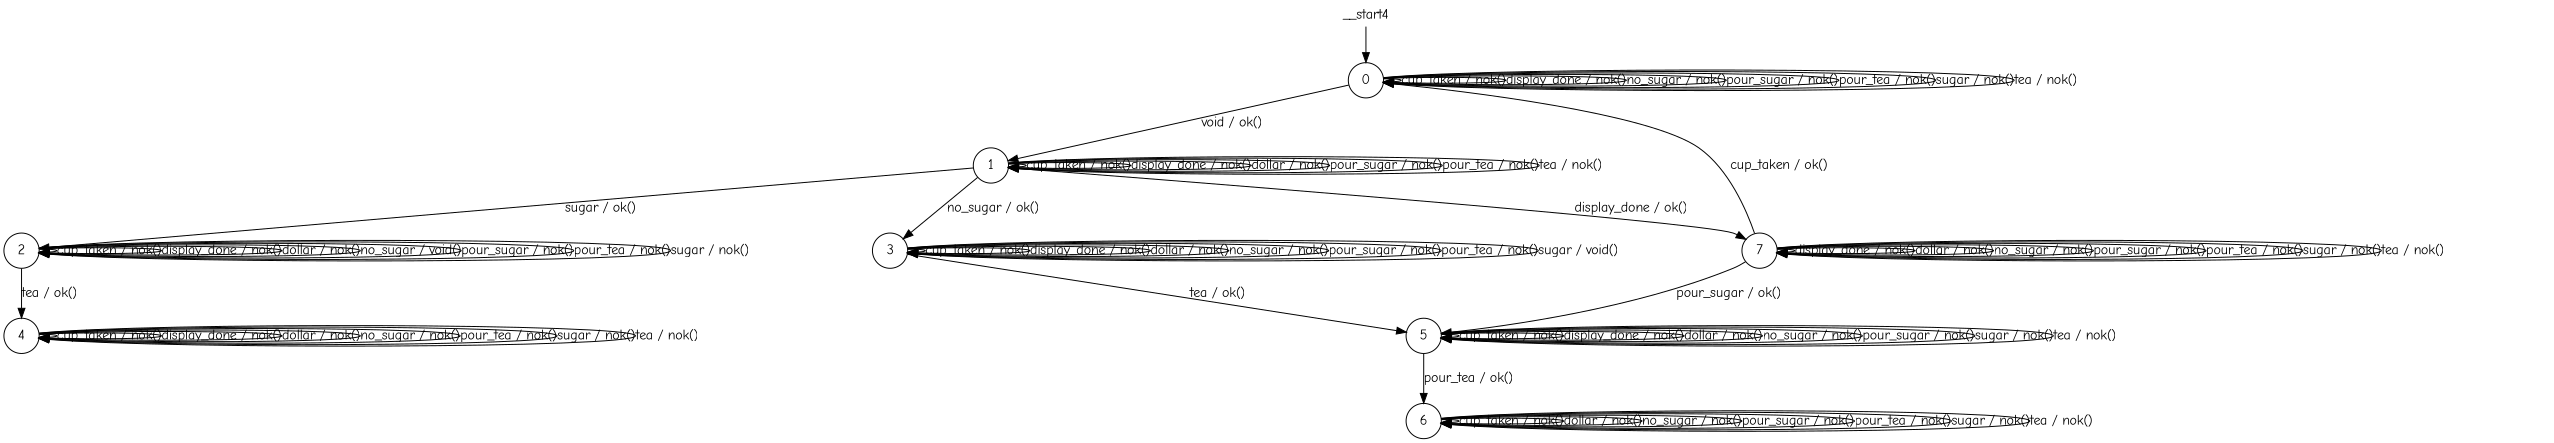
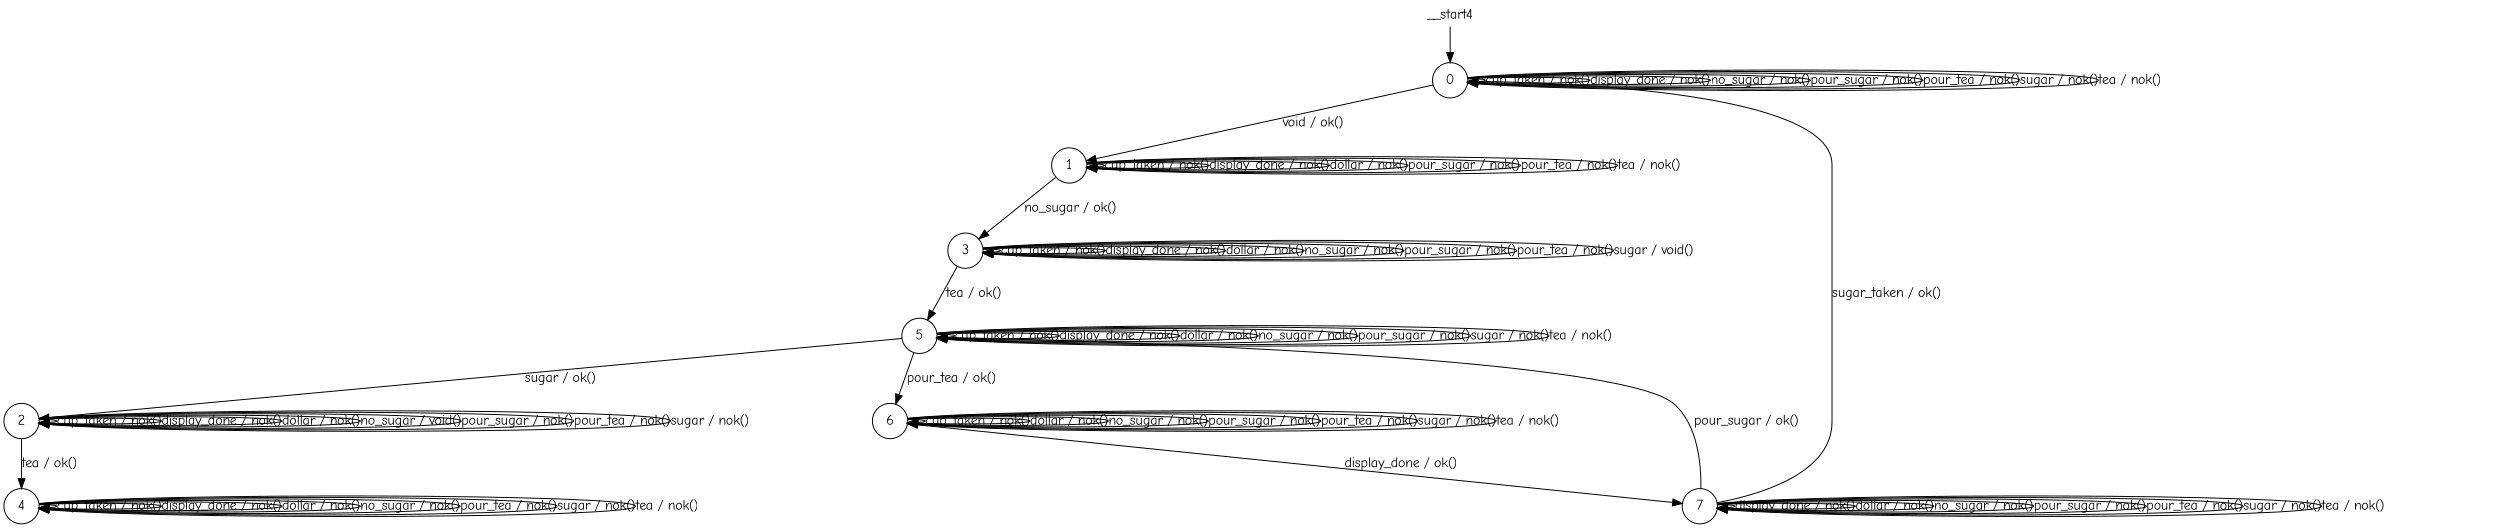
  digraph {
    fontname="Comic Neue"
    node [fontname="Comic Neue" shape=circle]
    edge [fontname="Comic Neue"]
    n1 [label=0]
    n2 [label=1]
    n3 [label=2]
    n4 [label=3]
    n5 [label=4]
    n6 [label=5]
    n7 [label=6]
    n8 [label=7]
    n9 [height=0 label=__start4 shape=none width=0]
    n1 -> n1 [label="cup_taken / nok()"]
    n1 -> n1 [label="display_done / nok()"]
    n1 -> n1 [label="no_sugar / nok()"]
    n1 -> n1 [label="pour_sugar / nok()"]
    n1 -> n1 [label="pour_tea / nok()"]
    n1 -> n1 [label="sugar / nok()"]
    n1 -> n1 [label="tea / nok()"]
    n1 -> n2 [label="void / ok()"]
    n2 -> n2 [label="cup_taken / nok()"]
    n2 -> n2 [label="display_done / nok()"]
    n2 -> n2 [label="dollar / nok()"]
    n2 -> n2 [label="pour_sugar / nok()"]
    n2 -> n2 [label="pour_tea / nok()"]
    n2 -> n2 [label="tea / nok()"]
-   n2 -> n3 [label="sugar / ok()"]
+   n6 -> n3 [label="sugar / ok()"]
    n2 -> n4 [label="no_sugar / ok()"]
    n3 -> n3 [label="cup_taken / nok()"]
    n3 -> n3 [label="display_done / nok()"]
    n3 -> n3 [label="dollar / nok()"]
    n3 -> n3 [label="no_sugar / void()"]
    n3 -> n3 [label="pour_sugar / nok()"]
    n3 -> n3 [label="pour_tea / nok()"]
    n3 -> n3 [label="sugar / nok()"]
    n3 -> n5 [label="tea / ok()"]
    n4 -> n4 [label="cup_taken / nok()"]
    n4 -> n4 [label="display_done / nok()"]
    n4 -> n4 [label="dollar / nok()"]
    n4 -> n4 [label="no_sugar / nok()"]
    n4 -> n4 [label="pour_sugar / nok()"]
    n4 -> n4 [label="pour_tea / nok()"]
    n4 -> n4 [label="sugar / void()"]
    n4 -> n6 [label="tea / ok()"]
    n5 -> n5 [label="cup_taken / nok()"]
    n5 -> n5 [label="display_done / nok()"]
    n5 -> n5 [label="dollar / nok()"]
    n5 -> n5 [label="no_sugar / nok()"]
    n5 -> n5 [label="pour_tea / nok()"]
    n5 -> n5 [label="sugar / nok()"]
    n5 -> n5 [label="tea / nok()"]
    n6 -> n6 [label="cup_taken / nok()"]
    n6 -> n6 [label="display_done / nok()"]
    n6 -> n6 [label="dollar / nok()"]
    n6 -> n6 [label="no_sugar / nok()"]
    n6 -> n6 [label="pour_sugar / nok()"]
    n6 -> n6 [label="sugar / nok()"]
    n6 -> n6 [label="tea / nok()"]
    n6 -> n7 [label="pour_tea / ok()"]
    n7 -> n7 [label="cup_taken / nok()"]
    n7 -> n7 [label="dollar / nok()"]
    n7 -> n7 [label="no_sugar / nok()"]
    n7 -> n7 [label="pour_sugar / nok()"]
    n7 -> n7 [label="pour_tea / nok()"]
    n7 -> n7 [label="sugar / nok()"]
    n7 -> n7 [label="tea / nok()"]
-   n2 -> n8 [label="display_done / ok()"]
-   n8 -> n1 [label="cup_taken / ok()"]
+   n7 -> n8 [label="display_done / ok()"]
+   n8 -> n1 [label="sugar_taken / ok()"]
    n8 -> n6 [label="pour_sugar / ok()"]
    n8 -> n8 [label="display_done / nok()"]
    n8 -> n8 [label="dollar / nok()"]
    n8 -> n8 [label="no_sugar / nok()"]
    n8 -> n8 [label="pour_sugar / nok()"]
    n8 -> n8 [label="pour_tea / nok()"]
    n8 -> n8 [label="sugar / nok()"]
    n8 -> n8 [label="tea / nok()"]
    n9 -> n1
  }
